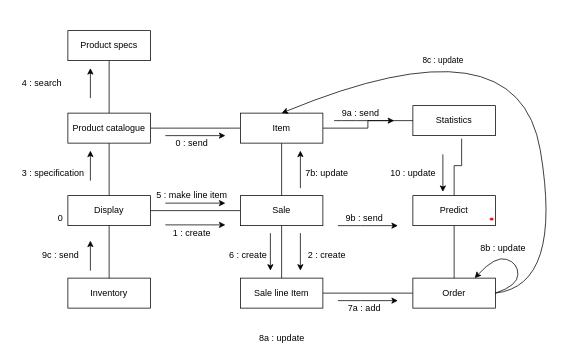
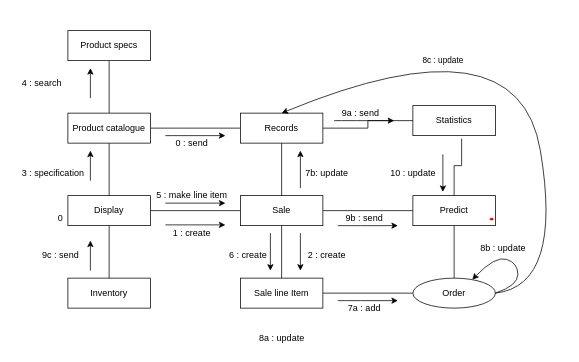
  <mxCell id="0" />
  <mxCell id="1" parent="0" />
  <mxCell id="2" style="edgeStyle=orthogonalEdgeStyle;rounded=0;orthogonalLoop=1;jettySize=auto;html=1;exitX=1;exitY=0.5;exitDx=0;exitDy=0;entryX=0;entryY=0.5;entryDx=0;entryDy=0;endArrow=none;endFill=0;" edge="1" parent="1" source="3" target="6"><mxGeometry relative="1" as="geometry" /></mxCell>
  <mxCell id="3" value="Display" style="rounded=0;whiteSpace=wrap;html=1;" vertex="1" parent="1"><mxGeometry x="90" y="260" width="110" height="40" as="geometry" /></mxCell>
  <mxCell id="4" style="edgeStyle=orthogonalEdgeStyle;rounded=0;orthogonalLoop=1;jettySize=auto;html=1;exitX=0.5;exitY=1;exitDx=0;exitDy=0;endArrow=none;endFill=0;" edge="1" parent="1" source="6" target="11"><mxGeometry relative="1" as="geometry" /></mxCell>
+ <mxCell id="5" style="edgeStyle=orthogonalEdgeStyle;rounded=0;orthogonalLoop=1;jettySize=auto;html=1;exitX=1;exitY=0.5;exitDx=0;exitDy=0;endArrow=none;endFill=0;" edge="1" parent="1" source="6" target="20"><mxGeometry relative="1" as="geometry" /></mxCell>
  <mxCell id="6" value="Sale" style="rounded=0;whiteSpace=wrap;html=1;" vertex="1" parent="1"><mxGeometry x="320" y="260" width="110" height="40" as="geometry" /></mxCell>
  <mxCell id="7" style="edgeStyle=orthogonalEdgeStyle;rounded=0;orthogonalLoop=1;jettySize=auto;html=1;exitX=0.5;exitY=1;exitDx=0;exitDy=0;endArrow=none;endFill=0;" edge="1" parent="1" source="9" target="3"><mxGeometry relative="1" as="geometry" /></mxCell>
  <mxCell id="8" style="edgeStyle=orthogonalEdgeStyle;rounded=0;orthogonalLoop=1;jettySize=auto;html=1;exitX=1;exitY=0.5;exitDx=0;exitDy=0;endArrow=none;endFill=0;" edge="1" parent="1" source="9" target="17"><mxGeometry relative="1" as="geometry" /></mxCell>
  <mxCell id="9" value="Product catalogue" style="rounded=0;whiteSpace=wrap;html=1;" vertex="1" parent="1"><mxGeometry x="90" y="150" width="110" height="40" as="geometry" /></mxCell>
  <mxCell id="10" style="edgeStyle=orthogonalEdgeStyle;rounded=0;orthogonalLoop=1;jettySize=auto;html=1;exitX=1;exitY=0.5;exitDx=0;exitDy=0;entryX=0;entryY=0.5;entryDx=0;entryDy=0;endArrow=none;endFill=0;" edge="1" parent="1" source="11" target="21"><mxGeometry relative="1" as="geometry" /></mxCell>
  <mxCell id="11" value="Sale line Item" style="rounded=0;whiteSpace=wrap;html=1;" vertex="1" parent="1"><mxGeometry x="320" y="370" width="110" height="40" as="geometry" /></mxCell>
  <mxCell id="12" style="edgeStyle=orthogonalEdgeStyle;rounded=0;orthogonalLoop=1;jettySize=auto;html=1;exitX=0.5;exitY=1;exitDx=0;exitDy=0;entryX=0.5;entryY=0;entryDx=0;entryDy=0;endArrow=none;endFill=0;" edge="1" parent="1" source="13" target="9"><mxGeometry relative="1" as="geometry" /></mxCell>
  <mxCell id="13" value="Product specs" style="rounded=0;whiteSpace=wrap;html=1;" vertex="1" parent="1"><mxGeometry x="90" y="40" width="110" height="40" as="geometry" /></mxCell>
  <mxCell id="14" value="Statistics" style="rounded=0;whiteSpace=wrap;html=1;" vertex="1" parent="1"><mxGeometry x="550" y="140" width="110" height="40" as="geometry" /></mxCell>
  <mxCell id="15" style="edgeStyle=orthogonalEdgeStyle;rounded=0;orthogonalLoop=1;jettySize=auto;html=1;exitX=1;exitY=0.5;exitDx=0;exitDy=0;endArrow=none;endFill=0;" edge="1" parent="1" source="17" target="14"><mxGeometry relative="1" as="geometry" /></mxCell>
  <mxCell id="16" style="edgeStyle=orthogonalEdgeStyle;rounded=0;orthogonalLoop=1;jettySize=auto;html=1;exitX=0.5;exitY=1;exitDx=0;exitDy=0;entryX=0.5;entryY=0;entryDx=0;entryDy=0;endArrow=none;endFill=0;" edge="1" parent="1" source="17" target="6"><mxGeometry relative="1" as="geometry" /></mxCell>
- <mxCell id="17" value="Item" style="rounded=0;whiteSpace=wrap;html=1;" vertex="1" parent="1"><mxGeometry x="320" y="150" width="110" height="40" as="geometry" /></mxCell>
+ <mxCell id="17" value="Records" style="rounded=0;whiteSpace=wrap;html=1;" vertex="1" parent="1"><mxGeometry x="320" y="150" width="110" height="40" as="geometry" /></mxCell>
  <mxCell id="18" style="edgeStyle=orthogonalEdgeStyle;rounded=0;orthogonalLoop=1;jettySize=auto;html=1;exitX=0.5;exitY=1;exitDx=0;exitDy=0;endArrow=none;endFill=0;" edge="1" parent="1" source="20" target="21"><mxGeometry relative="1" as="geometry" /></mxCell>
  <mxCell id="19" style="edgeStyle=orthogonalEdgeStyle;rounded=0;orthogonalLoop=1;jettySize=auto;html=1;exitX=0.5;exitY=0;exitDx=0;exitDy=0;entryX=0.591;entryY=1.1;entryDx=0;entryDy=0;entryPerimeter=0;endArrow=none;endFill=0;" edge="1" parent="1" source="20" target="14"><mxGeometry relative="1" as="geometry" /></mxCell>
  <mxCell id="20" value="Predict" style="rounded=0;whiteSpace=wrap;html=1;" vertex="1" parent="1"><mxGeometry x="550" y="260" width="110" height="40" as="geometry" /></mxCell>
- <mxCell id="21" value="Order" style="rounded=0;whiteSpace=wrap;html=1;" vertex="1" parent="1"><mxGeometry x="550" y="370" width="110" height="40" as="geometry" /></mxCell>
+ <mxCell id="21" value="Order" style="ellipse;whiteSpace=wrap;html=1;" vertex="1" parent="1"><mxGeometry x="550" y="370" width="110" height="40" as="geometry" /></mxCell>
  <mxCell id="22" value="" style="endArrow=classic;html=1;" edge="1" parent="1"><mxGeometry width="50" height="50" relative="1" as="geometry"><mxPoint x="220" y="299" as="sourcePoint" /><mxPoint x="300" y="299" as="targetPoint" /><Array as="points"><mxPoint x="240" y="299" /></Array></mxGeometry></mxCell>
  <mxCell id="23" value="" style="endArrow=classic;html=1;" edge="1" parent="1"><mxGeometry width="50" height="50" relative="1" as="geometry"><mxPoint x="450" y="300" as="sourcePoint" /><mxPoint x="530" y="300" as="targetPoint" /><Array as="points"><mxPoint x="470" y="300" /></Array></mxGeometry></mxCell>
  <mxCell id="24" value="" style="endArrow=classic;html=1;" edge="1" parent="1"><mxGeometry width="50" height="50" relative="1" as="geometry"><mxPoint x="445" y="160" as="sourcePoint" /><mxPoint x="525" y="160" as="targetPoint" /><Array as="points"><mxPoint x="465" y="160" /></Array></mxGeometry></mxCell>
  <mxCell id="25" value="" style="endArrow=classic;html=1;" edge="1" parent="1"><mxGeometry width="50" height="50" relative="1" as="geometry"><mxPoint x="220" y="180" as="sourcePoint" /><mxPoint x="300" y="180" as="targetPoint" /><Array as="points"><mxPoint x="240" y="180" /></Array></mxGeometry></mxCell>
  <mxCell id="26" value="" style="endArrow=classic;html=1;" edge="1" parent="1"><mxGeometry width="50" height="50" relative="1" as="geometry"><mxPoint x="120" y="130" as="sourcePoint" /><mxPoint x="120" as="targetPoint" y="90" /></mxGeometry></mxCell>
  <mxCell id="27" value="" style="endArrow=classic;html=1;" edge="1" parent="1"><mxGeometry width="50" height="50" relative="1" as="geometry"><mxPoint x="400" y="310" as="sourcePoint" /><mxPoint x="400" y="360" as="targetPoint" /></mxGeometry></mxCell>
  <mxCell id="28" value="" style="endArrow=classic;html=1;" edge="1" parent="1"><mxGeometry width="50" height="50" relative="1" as="geometry"><mxPoint x="400" y="250" as="sourcePoint" /><mxPoint x="400" y="200" as="targetPoint" /></mxGeometry></mxCell>
  <mxCell id="29" value="0" style="text;html=1;align=center;verticalAlign=middle;resizable=0;points=[];autosize=1;" vertex="1" parent="1"><mxGeometry x="70" y="280" width="20" height="20" as="geometry" /></mxCell>
  <mxCell id="30" value="1 : create" style="text;html=1;align=center;verticalAlign=middle;resizable=0;points=[];autosize=1;" vertex="1" parent="1"><mxGeometry x="220" y="300" width="70" height="20" as="geometry" /></mxCell>
  <mxCell id="31" value="2 : create" style="text;html=1;align=center;verticalAlign=middle;resizable=0;points=[];autosize=1;" vertex="1" parent="1"><mxGeometry x="400" y="330" width="70" height="20" as="geometry" /></mxCell>
  <mxCell id="32" value="" style="endArrow=classic;html=1;" edge="1" parent="1"><mxGeometry width="50" height="50" relative="1" as="geometry"><mxPoint x="120" y="240" as="sourcePoint" /><mxPoint x="120" y="200" as="targetPoint" /></mxGeometry></mxCell>
  <mxCell id="33" value="3 : specification" style="text;html=1;align=center;verticalAlign=middle;resizable=0;points=[];autosize=1;" vertex="1" parent="1"><mxGeometry x="20" y="220" width="100" height="20" as="geometry" /></mxCell>
  <mxCell id="34" value="4 : search" style="text;html=1;align=center;verticalAlign=middle;resizable=0;points=[];autosize=1;" vertex="1" parent="1"><mxGeometry x="20" y="100" width="70" height="20" as="geometry" /></mxCell>
  <mxCell id="35" value="0 : send" style="text;html=1;align=center;verticalAlign=middle;resizable=0;points=[];autosize=1;" vertex="1" parent="1"><mxGeometry x="225" y="180" width="60" height="20" as="geometry" /></mxCell>
  <mxCell id="36" value="" style="endArrow=classic;html=1;" edge="1" parent="1"><mxGeometry width="50" height="50" relative="1" as="geometry"><mxPoint x="220" y="270" as="sourcePoint" /><mxPoint x="300" y="270" as="targetPoint" /><Array as="points"><mxPoint x="240" y="270" /></Array></mxGeometry></mxCell>
  <mxCell id="37" value="5 : make line item" style="text;html=1;align=center;verticalAlign=middle;resizable=0;points=[];autosize=1;" vertex="1" parent="1"><mxGeometry x="200" y="250" width="110" height="20" as="geometry" /></mxCell>
  <mxCell id="38" value="" style="endArrow=classic;html=1;" edge="1" parent="1"><mxGeometry width="50" height="50" relative="1" as="geometry"><mxPoint x="360" y="310" as="sourcePoint" /><mxPoint x="360" y="360" as="targetPoint" /></mxGeometry></mxCell>
  <mxCell id="39" value="6 : create" style="text;html=1;align=center;verticalAlign=middle;resizable=0;points=[];autosize=1;" vertex="1" parent="1"><mxGeometry x="295" y="330" width="70" height="20" as="geometry" /></mxCell>
  <mxCell id="40" value="" style="endArrow=classic;html=1;" edge="1" parent="1"><mxGeometry width="50" height="50" relative="1" as="geometry"><mxPoint x="450" y="400" as="sourcePoint" /><mxPoint x="530" y="400" as="targetPoint" /><Array as="points"><mxPoint x="470" y="400" /></Array></mxGeometry></mxCell>
  <mxCell id="41" value="7a : add" style="text;html=1;align=center;verticalAlign=middle;resizable=0;points=[];autosize=1;" vertex="1" parent="1"><mxGeometry x="455" y="400" width="60" height="20" as="geometry" /></mxCell>
  <mxCell id="42" value="" style="curved=1;endArrow=classic;html=1;exitX=1;exitY=0.5;exitDx=0;exitDy=0;entryX=0.75;entryY=0;entryDx=0;entryDy=0;" edge="1" parent="1" source="21" target="21"><mxGeometry width="50" height="50" relative="1" as="geometry"><mxPoint x="660" y="400" as="sourcePoint" /><mxPoint x="710" y="350" as="targetPoint" /><Array as="points"><mxPoint x="690" y="380" /><mxPoint x="690" y="350" /><mxPoint x="660" y="340" /></Array></mxGeometry></mxCell>
  <mxCell id="43" value="Inventory" style="rounded=0;whiteSpace=wrap;html=1;" vertex="1" parent="1"><mxGeometry x="90" y="370" width="110" height="40" as="geometry" /></mxCell>
  <mxCell id="44" value="8a : update" style="text;html=1;align=center;verticalAlign=middle;resizable=0;points=[];autosize=1;" vertex="1" parent="1"><mxGeometry x="335" y="440" width="80" height="20" as="geometry" /></mxCell>
  <mxCell id="45" value="8b : update" style="text;html=1;align=center;verticalAlign=middle;resizable=0;points=[];autosize=1;" vertex="1" parent="1"><mxGeometry x="630" y="320" width="80" height="20" as="geometry" /></mxCell>
  <mxCell id="46" value="9b : send" style="text;html=1;align=center;verticalAlign=middle;resizable=0;points=[];autosize=1;" vertex="1" parent="1"><mxGeometry x="455" y="280" width="60" height="20" as="geometry" /></mxCell>
  <mxCell id="47" value="" style="curved=1;endArrow=classic;html=1;exitX=1;exitY=0.5;exitDx=0;exitDy=0;entryX=0.5;entryY=0;entryDx=0;entryDy=0;" edge="1" parent="1" source="21" target="17"><mxGeometry width="50" height="50" relative="1" as="geometry"><mxPoint x="720" y="410" as="sourcePoint" /><mxPoint x="770" y="360" as="targetPoint" /><Array as="points"><mxPoint x="750" y="380" /><mxPoint x="690" y="20" /></Array></mxGeometry></mxCell>
  <mxCell id="48" value="8c : update" style="edgeLabel;html=1;align=center;verticalAlign=middle;resizable=0;points=[];" vertex="1" connectable="0" parent="47"><mxGeometry x="-0.034" y="60" relative="1" as="geometry"><mxPoint x="-52.57" y="-20.41" as="offset" /></mxGeometry></mxCell>
  <mxCell id="49" value="9a : send" style="text;html=1;align=center;verticalAlign=middle;resizable=0;points=[];autosize=1;" vertex="1" parent="1"><mxGeometry x="450" y="140" width="60" height="20" as="geometry" /></mxCell>
  <mxCell id="50" value="9c : send" style="text;html=1;align=center;verticalAlign=middle;resizable=0;points=[];autosize=1;" vertex="1" parent="1"><mxGeometry x="50" y="330" width="60" height="20" as="geometry" /></mxCell>
  <mxCell id="51" value="" style="endArrow=classic;html=1;" edge="1" parent="1"><mxGeometry width="50" height="50" relative="1" as="geometry"><mxPoint x="120" y="360" as="sourcePoint" /><mxPoint x="120" y="320" as="targetPoint" /></mxGeometry></mxCell>
  <mxCell id="52" style="edgeStyle=orthogonalEdgeStyle;rounded=0;orthogonalLoop=1;jettySize=auto;html=1;exitX=0.5;exitY=0;exitDx=0;exitDy=0;endArrow=none;endFill=0;entryX=0.5;entryY=1;entryDx=0;entryDy=0;" edge="1" parent="1" source="43" target="3"><mxGeometry relative="1" as="geometry"><mxPoint x="155" y="200" as="sourcePoint" /><mxPoint x="155" y="270" as="targetPoint" /></mxGeometry></mxCell>
  <mxCell id="53" value="7b: update" style="text;html=1;align=center;verticalAlign=middle;resizable=0;points=[];autosize=1;" vertex="1" parent="1"><mxGeometry x="400" y="220" width="70" height="20" as="geometry" /></mxCell>
  <mxCell id="54" value="" style="endArrow=classic;html=1;" edge="1" parent="1"><mxGeometry width="50" height="50" relative="1" as="geometry"><mxPoint x="590" y="205" as="sourcePoint" /><mxPoint x="590" y="255" as="targetPoint" /></mxGeometry></mxCell>
  <mxCell id="55" value="10 : update" style="text;html=1;align=center;verticalAlign=middle;resizable=0;points=[];autosize=1;" vertex="1" parent="1"><mxGeometry x="510" y="220" width="80" height="20" as="geometry" /></mxCell>
  <mxCell id="56" value="" style="ellipse;html=1;shape=endState;fillColor=#000000;strokeColor=#ff0000;direction=south;" vertex="1" parent="1"><mxGeometry x="652.5" y="290" width="5" height="2.5" as="geometry" /></mxCell>
